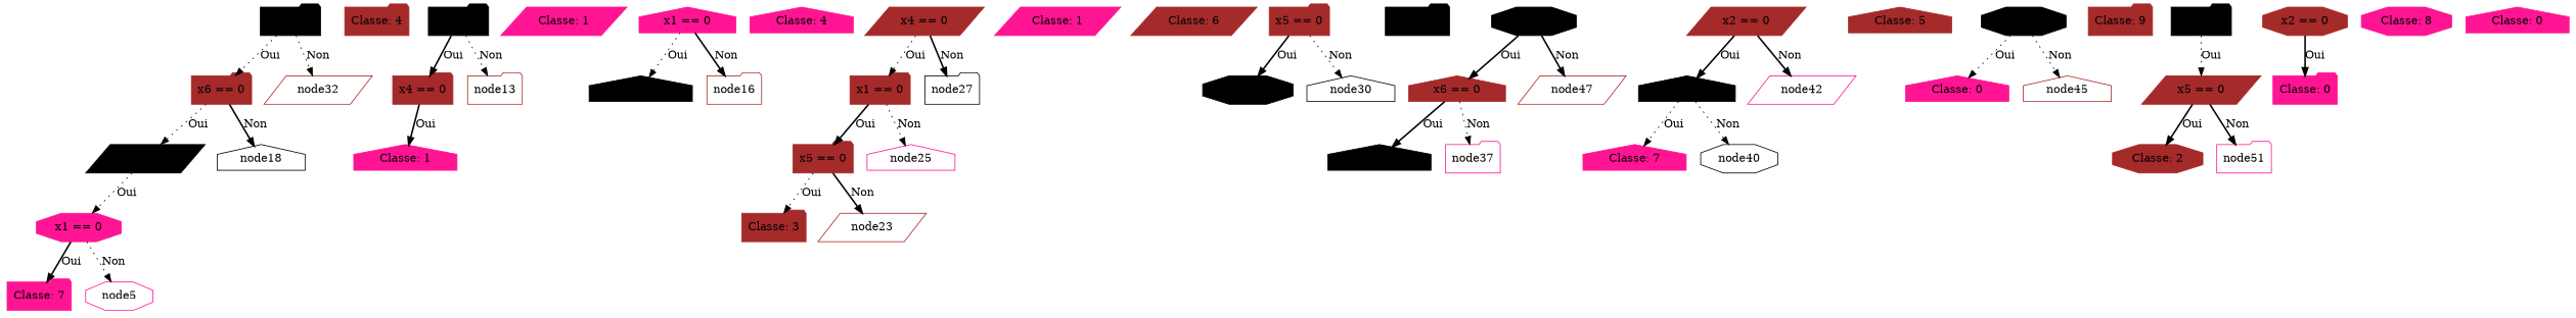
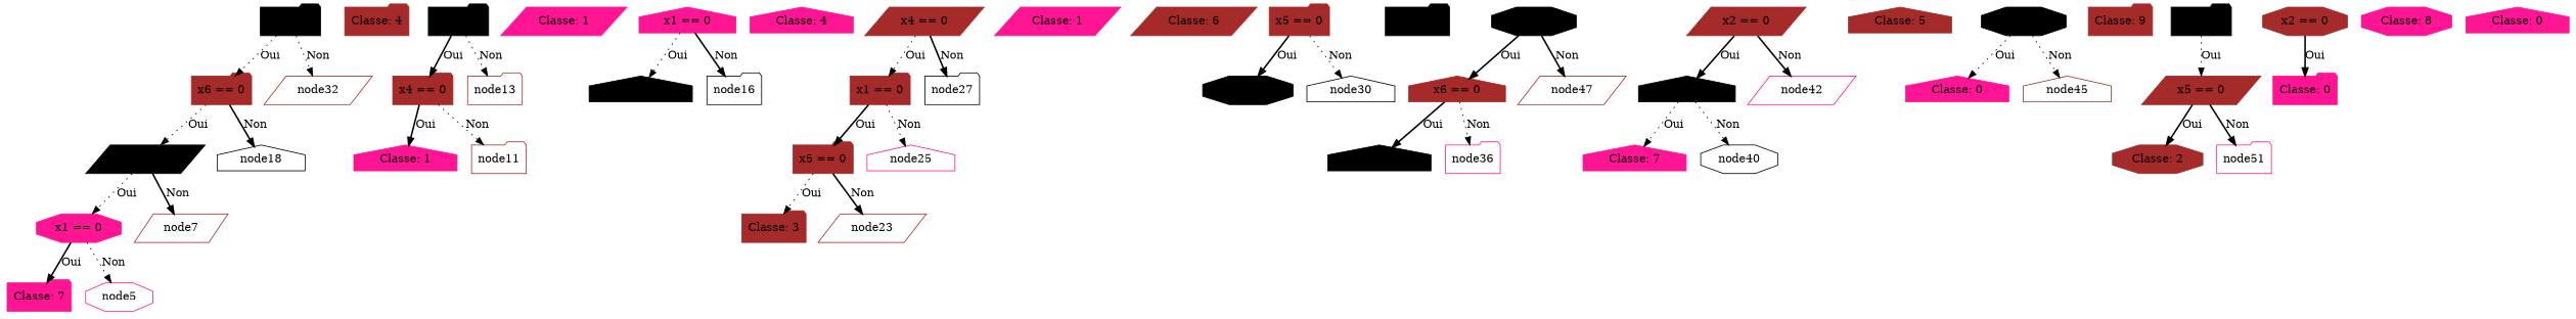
  digraph {
    node [color=brown shape=folder style=filled]
    edge [style=dotted]
    n1 [color=black label="x0 == 0"]
    n2 [label="x6 == 0"]
    node32 [shape=parallelogram style=""]
    n4 [color=black label="x5 == 0" shape=parallelogram]
    node18 [color=black shape=house style=""]
    n6 [color=deeppink label="x1 == 0" shape=octagon]
+   node7 [shape=parallelogram style=""]
    n8 [color=deeppink label="Classe: 7"]
    node5 [color=deeppink shape=octagon style=""]
    n10 [label="Classe: 4"]
    n11 [color=black label="x3 == 0"]
    n12 [label="x4 == 0"]
    node13 [style=""]
    n14 [color=deeppink label="Classe: 1" shape=house]
+   node11 [style=""]
    n16 [color=deeppink label="Classe: 1" shape=parallelogram]
    n17 [color=deeppink label="x1 == 0" shape=house]
    n18 [color=black label="Classe: 1" shape=house]
-   node16 [style=""]
+   node16 [color=black style=""]
    n20 [color=deeppink label="Classe: 4" shape=house]
    n21 [label="x4 == 0" shape=parallelogram]
    n22 [label="x1 == 0"]
    node27 [color=black style=""]
    n24 [label="x5 == 0"]
    node25 [color=deeppink shape=house style=""]
    n26 [label="Classe: 3"]
    node23 [shape=parallelogram style=""]
    n28 [color=deeppink label="Classe: 1" shape=parallelogram]
    n29 [label="Classe: 6" shape=parallelogram]
    n30 [label="x5 == 0"]
    n31 [color=black label="Classe: 2" shape=octagon]
    node30 [color=black shape=house style=""]
    n33 [color=black label="Classe: 6"]
    n34 [color=black label="x4 == 0" shape=octagon]
    n35 [label="x6 == 0" shape=house]
    node47 [shape=parallelogram style=""]
    n37 [color=black label="Classe: 7" shape=house]
-   node36 [color=deeppink label=node37 style=""]
+   node36 [color=deeppink style=""]
    n39 [label="x2 == 0" shape=parallelogram]
    n40 [color=black label="x3 == 0" shape=house]
    node42 [color=deeppink shape=parallelogram style=""]
    n42 [color=deeppink label="Classe: 7" shape=house]
    node40 [color=black shape=octagon style=""]
    n44 [label="Classe: 5" shape=house]
    n45 [color=black label="x3 == 0" shape=octagon]
    n46 [color=deeppink label="Classe: 0" shape=house]
    node45 [shape=house style=""]
    n48 [label="Classe: 9"]
    n49 [color=black label="x1 == 0"]
    n50 [label="x5 == 0" shape=parallelogram]
    n51 [label="Classe: 2" shape=octagon]
    node51 [color=deeppink style=""]
    n53 [label="x2 == 0" shape=octagon]
    n54 [color=deeppink label="Classe: 0"]
    n55 [color=deeppink label="Classe: 8" shape=octagon]
    n56 [color=deeppink label="Classe: 0" shape=house]
    n1 -> n2 [label=Oui]
    n1 -> node32 [label=Non]
    n2 -> n4 [label=Oui]
    n2 -> node18 [label=Non style=bold]
    n4 -> n6 [label=Oui]
+   n4 -> node7 [label=Non style=bold]
    n6 -> n8 [label=Oui style=bold]
    n6 -> node5 [label=Non]
    n11 -> n12 [label=Oui style=bold]
    n11 -> node13 [label=Non]
    n12 -> n14 [label=Oui style=bold]
+   n12 -> node11 [label=Non]
    n17 -> n18 [label=Oui]
    n17 -> node16 [label=Non style=bold]
    n21 -> n22 [label=Oui]
    n21 -> node27 [label=Non style=bold]
    n22 -> n24 [label=Oui style=bold]
    n22 -> node25 [label=Non]
    n24 -> n26 [label=Oui]
    n24 -> node23 [label=Non style=bold]
    n30 -> n31 [label=Oui style=bold]
    n30 -> node30 [label=Non]
    n34 -> n35 [label=Oui style=bold]
    n34 -> node47 [label=Non style=bold]
    n35 -> n37 [label=Oui style=bold]
    n35 -> node36 [label=Non]
    n39 -> n40 [label=Oui style=bold]
    n39 -> node42 [label=Non style=bold]
    n40 -> n42 [label=Oui]
    n40 -> node40 [label=Non]
    n45 -> n46 [label=Oui]
    n45 -> node45 [label=Non]
    n49 -> n50 [label=Oui]
    n50 -> n51 [label=Oui style=bold]
    n50 -> node51 [label=Non style=bold]
    n53 -> n54 [label=Oui style=bold]
  }
